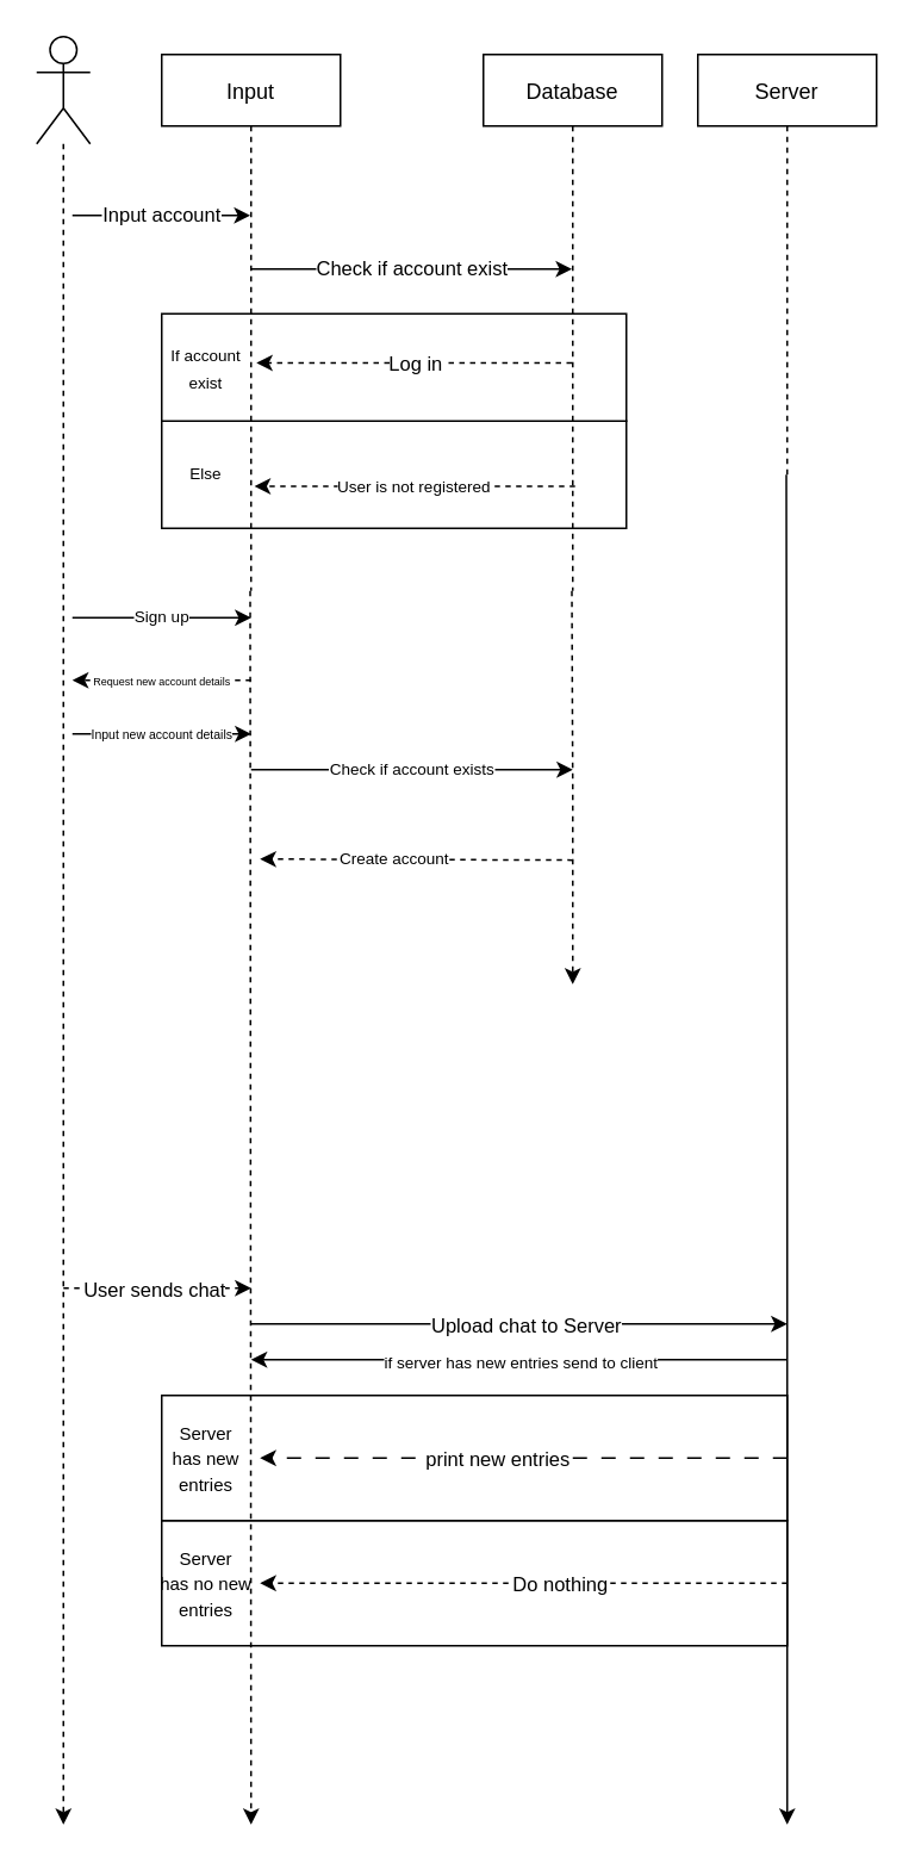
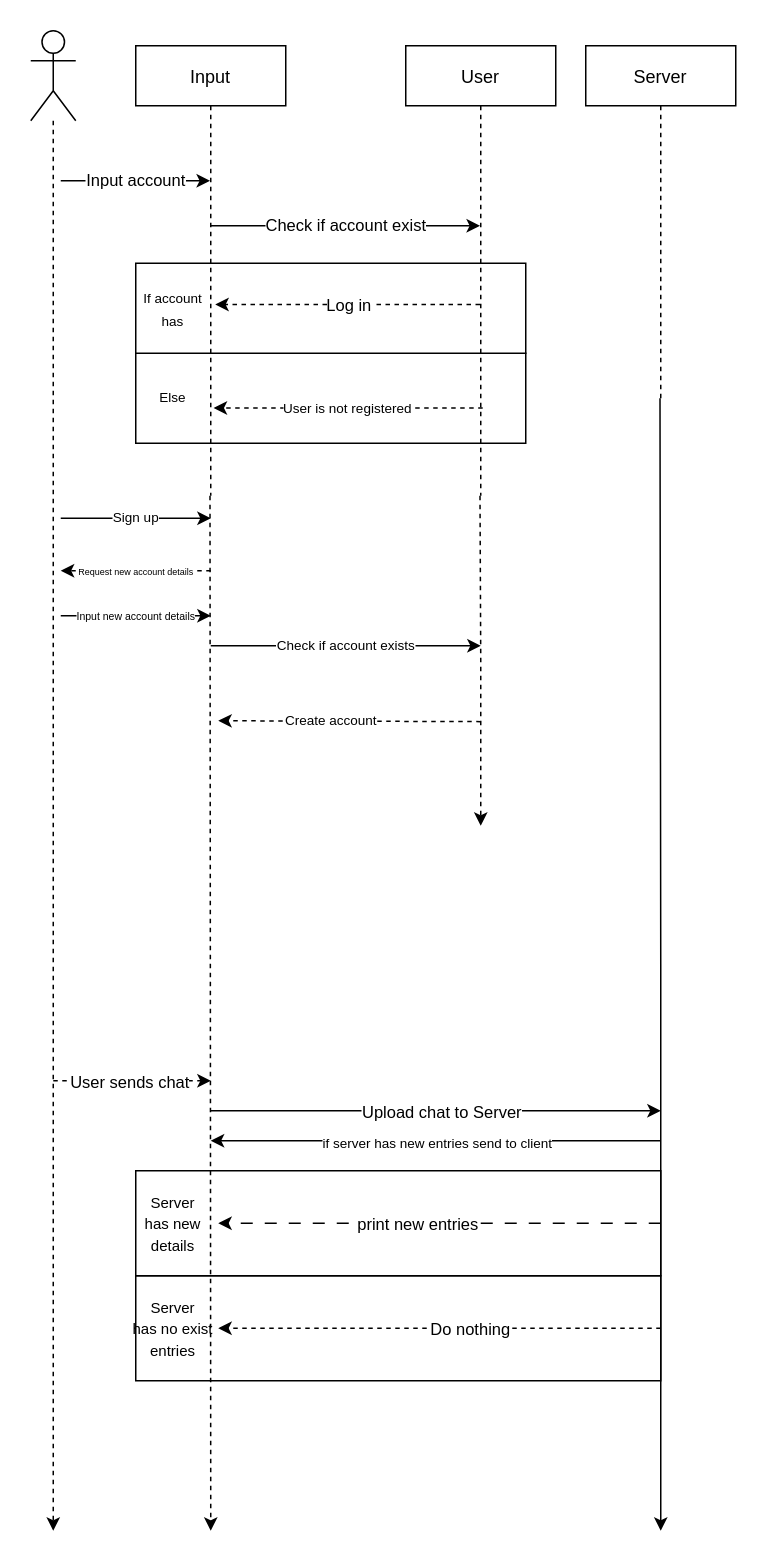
  <mxCell id="0" />
  <mxCell id="1" parent="0" />
  <mxCell id="2" value="" style="rounded=0;whiteSpace=wrap;html=1;fontSize=9;" parent="1" vertex="1"><mxGeometry x="90" y="850" width="350" height="70" as="geometry" /></mxCell>
  <mxCell id="3" value="" style="rounded=0;whiteSpace=wrap;html=1;fontSize=9;" parent="1" vertex="1"><mxGeometry x="90" y="780" width="350" height="70" as="geometry" /></mxCell>
  <mxCell id="4" value="" style="rounded=0;whiteSpace=wrap;html=1;fontSize=9;" parent="1" vertex="1"><mxGeometry x="90" y="235" width="260" height="60" as="geometry" /></mxCell>
  <mxCell id="5" value="" style="rounded=0;whiteSpace=wrap;html=1;" parent="1" vertex="1"><mxGeometry x="90" y="175" width="260" height="60" as="geometry" /></mxCell>
  <mxCell id="6" style="edgeStyle=orthogonalEdgeStyle;rounded=0;orthogonalLoop=1;jettySize=auto;html=1;dashed=1;strokeColor=default;fontSize=9;" parent="1" source="7" edge="1"><mxGeometry relative="1" as="geometry"><mxPoint x="140" y="1020" as="targetPoint" /><Array as="points"><mxPoint x="140" y="1013" /></Array></mxGeometry></mxCell>
  <mxCell id="7" value="Input" style="shape=umlLifeline;perimeter=lifelinePerimeter;container=1;collapsible=0;recursiveResize=0;rounded=0;shadow=0;strokeWidth=1;" parent="1" vertex="1"><mxGeometry x="90" y="30" width="100" height="300" as="geometry" /></mxCell>
  <mxCell id="8" value="Check if account exist" style="endArrow=classic;html=1;rounded=0;strokeColor=default;" parent="7" target="10" edge="1"><mxGeometry width="50" height="50" relative="1" as="geometry"><mxPoint x="50" y="120" as="sourcePoint" /><mxPoint x="100" y="70" as="targetPoint" /></mxGeometry></mxCell>
  <mxCell id="9" style="edgeStyle=orthogonalEdgeStyle;rounded=0;orthogonalLoop=1;jettySize=auto;html=1;dashed=1;strokeColor=default;fontSize=9;" parent="1" source="10" edge="1"><mxGeometry relative="1" as="geometry"><mxPoint x="320" y="550" as="targetPoint" /></mxGeometry></mxCell>
- <mxCell id="10" value="Database" style="shape=umlLifeline;perimeter=lifelinePerimeter;container=1;collapsible=0;recursiveResize=0;rounded=0;shadow=0;strokeWidth=1;" parent="1" vertex="1"><mxGeometry x="270" y="30" width="100" height="300" as="geometry" /></mxCell>
+ <mxCell id="10" value="User" style="shape=umlLifeline;perimeter=lifelinePerimeter;container=1;collapsible=0;recursiveResize=0;rounded=0;shadow=0;strokeWidth=1;" parent="1" vertex="1"><mxGeometry x="270" y="30" width="100" height="300" as="geometry" /></mxCell>
  <mxCell id="11" style="edgeStyle=orthogonalEdgeStyle;rounded=0;orthogonalLoop=1;jettySize=auto;html=1;dashed=1;strokeColor=default;" parent="1" source="12" edge="1"><mxGeometry relative="1" as="geometry"><mxPoint x="35" y="1020" as="targetPoint" /></mxGeometry></mxCell>
  <mxCell id="12" value="" style="shape=umlActor;verticalLabelPosition=bottom;verticalAlign=top;html=1;outlineConnect=0;" parent="1" vertex="1"><mxGeometry x="20" y="20" width="30" height="60" as="geometry" /></mxCell>
  <mxCell id="13" value="Input account" style="endArrow=classic;html=1;rounded=0;strokeColor=default;" parent="1" target="7" edge="1"><mxGeometry width="50" height="50" relative="1" as="geometry"><mxPoint x="40" y="120" as="sourcePoint" /><mxPoint x="90" y="70" as="targetPoint" /></mxGeometry></mxCell>
  <mxCell id="14" value="Log in" style="endArrow=classic;html=1;rounded=0;strokeColor=default;entryX=0.53;entryY=0.575;entryDx=0;entryDy=0;entryPerimeter=0;dashed=1;" parent="1" source="10" target="7" edge="1"><mxGeometry width="50" height="50" relative="1" as="geometry"><mxPoint x="240" y="240" as="sourcePoint" /><mxPoint x="290" y="190" as="targetPoint" /></mxGeometry></mxCell>
- <mxCell id="15" value="&lt;font style=&quot;font-size: 9px;&quot;&gt;If account &lt;br&gt;exist&lt;br&gt;&lt;/font&gt;" style="text;html=1;strokeColor=none;fillColor=none;align=center;verticalAlign=middle;whiteSpace=wrap;rounded=0;" parent="1" vertex="1"><mxGeometry x="70" y="180" width="90" height="50" as="geometry" /></mxCell>
+ <mxCell id="15" value="&lt;font style=&quot;font-size: 9px;&quot;&gt;If account &lt;br&gt;has&lt;br&gt;&lt;/font&gt;" style="text;html=1;strokeColor=none;fillColor=none;align=center;verticalAlign=middle;whiteSpace=wrap;rounded=0;" parent="1" vertex="1"><mxGeometry x="70" y="180" width="90" height="50" as="geometry" /></mxCell>
  <mxCell id="16" value="User is not registered" style="endArrow=classic;html=1;rounded=0;dashed=1;strokeColor=default;fontSize=9;exitX=0.513;exitY=0.805;exitDx=0;exitDy=0;exitPerimeter=0;entryX=0.519;entryY=0.805;entryDx=0;entryDy=0;entryPerimeter=0;" parent="1" source="10" target="7" edge="1"><mxGeometry width="50" height="50" relative="1" as="geometry"><mxPoint x="150" y="220" as="sourcePoint" /><mxPoint x="200" y="170" as="targetPoint" /></mxGeometry></mxCell>
  <mxCell id="17" value="Else" style="text;html=1;strokeColor=none;fillColor=none;align=center;verticalAlign=middle;whiteSpace=wrap;rounded=0;fontSize=9;" parent="1" vertex="1"><mxGeometry x="85" y="250" width="60" height="30" as="geometry" /></mxCell>
  <mxCell id="18" value="Sign up" style="endArrow=classic;html=1;rounded=0;strokeColor=default;fontSize=9;" parent="1" edge="1"><mxGeometry width="50" height="50" relative="1" as="geometry"><mxPoint x="40" y="345" as="sourcePoint" /><mxPoint x="140" y="345" as="targetPoint" /></mxGeometry></mxCell>
  <mxCell id="19" value="&lt;font style=&quot;font-size: 7px;&quot;&gt;Input new account details&lt;/font&gt;" style="endArrow=classic;html=1;rounded=0;strokeColor=default;fontSize=9;" parent="1" edge="1"><mxGeometry width="50" height="50" relative="1" as="geometry"><mxPoint x="40" y="410" as="sourcePoint" /><mxPoint x="140" y="410" as="targetPoint" /></mxGeometry></mxCell>
  <mxCell id="20" value="Check if account exists" style="endArrow=classic;html=1;rounded=0;strokeColor=default;fontSize=9;" parent="1" edge="1"><mxGeometry width="50" height="50" relative="1" as="geometry"><mxPoint x="140" y="430" as="sourcePoint" /><mxPoint x="320" y="430" as="targetPoint" /></mxGeometry></mxCell>
  <mxCell id="21" value="Create account" style="endArrow=classic;html=1;rounded=0;strokeColor=default;fontSize=9;entryX=1;entryY=1;entryDx=0;entryDy=0;dashed=1;" parent="1" edge="1"><mxGeometry x="0.143" width="50" height="50" relative="1" as="geometry"><mxPoint x="320" y="480.593" as="sourcePoint" /><mxPoint x="145" y="480" as="targetPoint" /><mxPoint as="offset" /></mxGeometry></mxCell>
  <mxCell id="22" value="&lt;font style=&quot;font-size: 6px;&quot;&gt;Request new account details&lt;/font&gt;" style="endArrow=classic;html=1;rounded=0;dashed=1;strokeColor=default;fontSize=9;" parent="1" edge="1"><mxGeometry width="50" height="50" relative="1" as="geometry"><mxPoint x="140" y="380" as="sourcePoint" /><mxPoint x="40" y="380" as="targetPoint" /></mxGeometry></mxCell>
  <mxCell id="23" value="" style="endArrow=classic;html=1;rounded=0;dashed=1;" parent="1" edge="1"><mxGeometry width="50" height="50" relative="1" as="geometry"><mxPoint x="35" y="720" as="sourcePoint" /><mxPoint x="140" y="720" as="targetPoint" /></mxGeometry></mxCell>
  <mxCell id="24" value="User sends chat" style="edgeLabel;html=1;align=center;verticalAlign=middle;resizable=0;points=[];" parent="23" vertex="1" connectable="0"><mxGeometry x="-0.467" relative="1" as="geometry"><mxPoint x="22" as="offset" /></mxGeometry></mxCell>
  <mxCell id="25" value="" style="endArrow=classic;html=1;rounded=0;" parent="1" edge="1"><mxGeometry width="50" height="50" relative="1" as="geometry"><mxPoint x="140" y="740" as="sourcePoint" /><mxPoint x="440" y="740" as="targetPoint" /></mxGeometry></mxCell>
  <mxCell id="26" value="Upload chat to Server" style="edgeLabel;html=1;align=center;verticalAlign=middle;resizable=0;points=[];" parent="25" vertex="1" connectable="0"><mxGeometry x="0.204" y="-2" relative="1" as="geometry"><mxPoint x="-28" y="-2" as="offset" /></mxGeometry></mxCell>
  <mxCell id="27" value="" style="endArrow=classic;html=1;rounded=0;" parent="1" edge="1"><mxGeometry width="50" height="50" relative="1" as="geometry"><mxPoint x="440" y="760" as="sourcePoint" /><mxPoint x="140" y="760" as="targetPoint" /></mxGeometry></mxCell>
  <mxCell id="28" value="if server has new entries send to client" style="edgeLabel;html=1;align=center;verticalAlign=middle;resizable=0;points=[];fontSize=9;" parent="27" vertex="1" connectable="0"><mxGeometry x="-0.361" y="1" relative="1" as="geometry"><mxPoint x="-54" as="offset" /></mxGeometry></mxCell>
- <mxCell id="29" value="&lt;font style=&quot;font-size: 10px;&quot;&gt;Server&lt;br&gt;has new entries&lt;/font&gt;" style="text;html=1;strokeColor=none;fillColor=none;align=center;verticalAlign=middle;whiteSpace=wrap;rounded=0;" parent="1" vertex="1"><mxGeometry x="85" y="800" width="60" height="30" as="geometry" /></mxCell>
- <mxCell id="30" value="&lt;font style=&quot;font-size: 10px;&quot;&gt;Server&lt;br&gt;has no new entries&lt;/font&gt;" style="text;html=1;strokeColor=none;fillColor=none;align=center;verticalAlign=middle;whiteSpace=wrap;rounded=0;" parent="1" vertex="1"><mxGeometry x="85" y="870" width="60" height="30" as="geometry" /></mxCell>
+ <mxCell id="29" value="&lt;font style=&quot;font-size: 10px;&quot;&gt;Server&lt;br&gt;has new details&lt;/font&gt;" style="text;html=1;strokeColor=none;fillColor=none;align=center;verticalAlign=middle;whiteSpace=wrap;rounded=0;" parent="1" vertex="1"><mxGeometry x="85" y="800" width="60" height="30" as="geometry" /></mxCell>
+ <mxCell id="30" value="&lt;font style=&quot;font-size: 10px;&quot;&gt;Server&lt;br&gt;has no exist entries&lt;/font&gt;" style="text;html=1;strokeColor=none;fillColor=none;align=center;verticalAlign=middle;whiteSpace=wrap;rounded=0;" parent="1" vertex="1"><mxGeometry x="85" y="870" width="60" height="30" as="geometry" /></mxCell>
  <mxCell id="31" value="" style="endArrow=classic;html=1;rounded=0;entryX=1;entryY=0.5;entryDx=0;entryDy=0;dashed=1;dashPattern=8 8;" parent="1" target="29" edge="1"><mxGeometry width="50" height="50" relative="1" as="geometry"><mxPoint x="440" y="815" as="sourcePoint" /><mxPoint x="370" y="770" as="targetPoint" /></mxGeometry></mxCell>
  <mxCell id="32" value="print new entries" style="edgeLabel;html=1;align=center;verticalAlign=middle;resizable=0;points=[];" parent="31" vertex="1" connectable="0"><mxGeometry x="0.105" relative="1" as="geometry"><mxPoint as="offset" /></mxGeometry></mxCell>
  <mxCell id="33" value="" style="endArrow=classic;html=1;rounded=0;entryX=1;entryY=0.5;entryDx=0;entryDy=0;dashed=1;" parent="1" target="30" edge="1"><mxGeometry width="50" height="50" relative="1" as="geometry"><mxPoint x="440" y="885" as="sourcePoint" /><mxPoint x="370" y="840" as="targetPoint" /></mxGeometry></mxCell>
  <mxCell id="34" value="Do nothing" style="edgeLabel;html=1;align=center;verticalAlign=middle;resizable=0;points=[];" parent="33" vertex="1" connectable="0"><mxGeometry x="-0.2" y="1" relative="1" as="geometry"><mxPoint x="-10" y="-1" as="offset" /></mxGeometry></mxCell>
  <mxCell id="35" style="edgeStyle=orthogonalEdgeStyle;rounded=0;orthogonalLoop=1;jettySize=auto;html=1;" parent="1" source="36" edge="1"><mxGeometry relative="1" as="geometry"><mxPoint x="440" y="1020" as="targetPoint" /></mxGeometry></mxCell>
  <mxCell id="36" value="Server" style="shape=umlLifeline;perimeter=lifelinePerimeter;container=1;collapsible=0;recursiveResize=0;rounded=0;shadow=0;strokeWidth=1;" parent="1" vertex="1"><mxGeometry x="390" y="30" width="100" height="235" as="geometry" /></mxCell>
